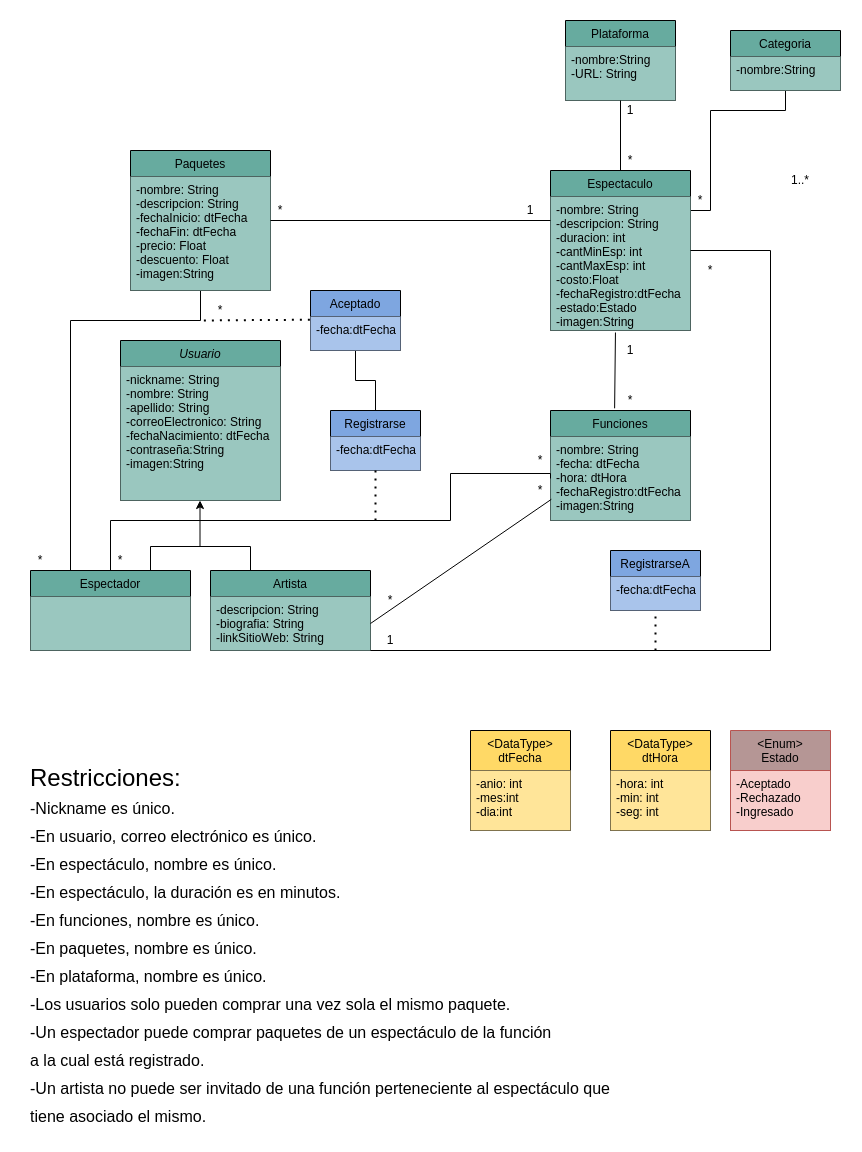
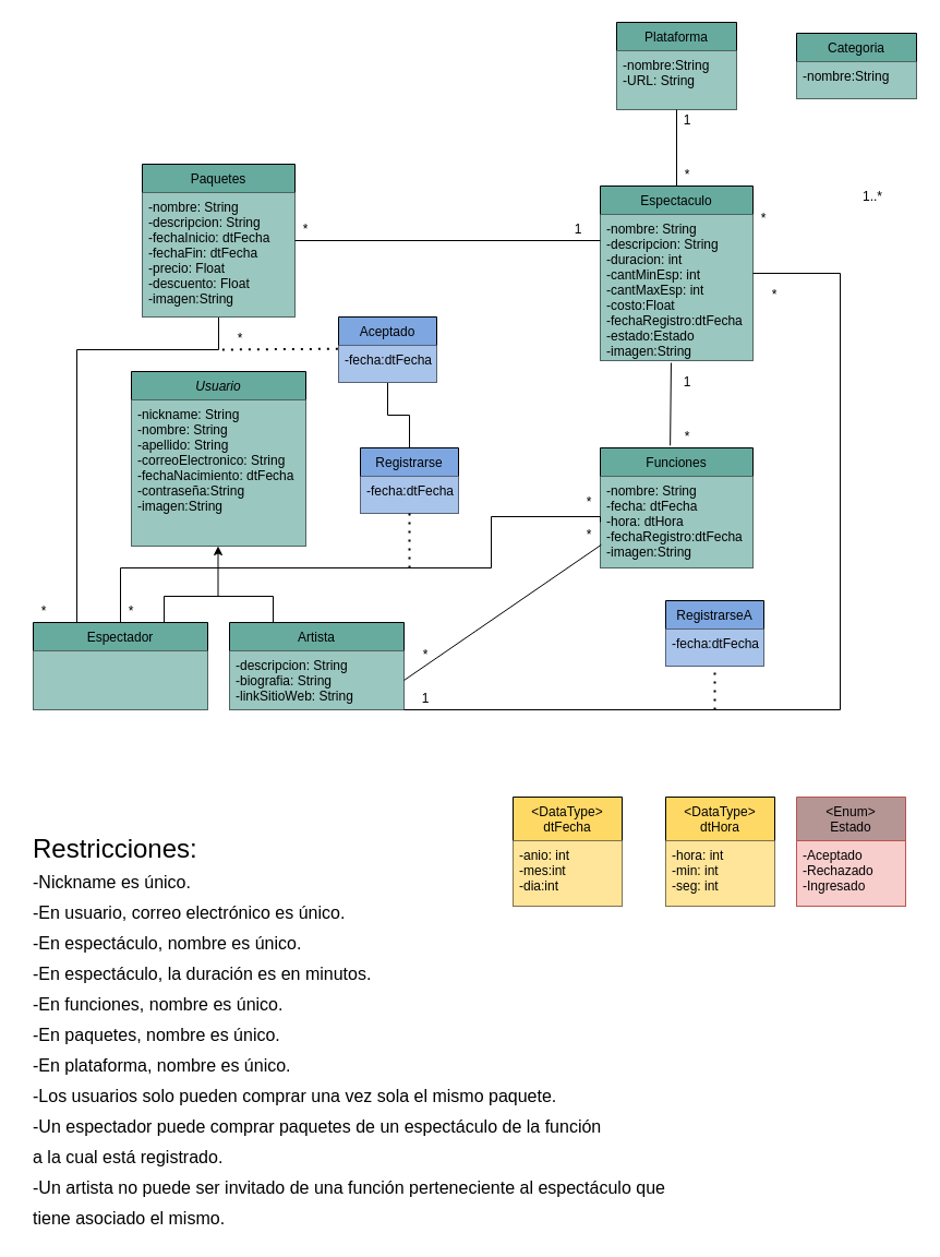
  <mxCell id="0" />
  <mxCell id="1" parent="0" />
  <mxCell id="2" value="Usuario" style="swimlane;fontStyle=2;align=center;verticalAlign=top;childLayout=stackLayout;horizontal=1;startSize=26;horizontalStack=0;resizeParent=1;resizeLast=0;collapsible=1;marginBottom=0;rounded=0;shadow=0;strokeWidth=1;fillColor=#67AB9F;" parent="1" vertex="1"><mxGeometry x="120" y="340" width="160" height="160" as="geometry"><mxRectangle x="230" y="140" width="160" height="26" as="alternateBounds" /></mxGeometry></mxCell>
  <mxCell id="3" value="-nickname: String  &#10;-nombre: String&#10;-apellido: String&#10;-correoElectronico: String &#10;-fechaNacimiento: dtFecha&#10;-contraseña:String&#10;-imagen:String" style="text;align=left;verticalAlign=top;spacingLeft=4;spacingRight=4;overflow=hidden;rotatable=0;points=[[0,0.5],[1,0.5]];portConstraint=eastwest;fillColor=#9AC7BF;" parent="2" vertex="1"><mxGeometry y="26" width="160" height="134" as="geometry" /></mxCell>
  <mxCell id="4" value="Artista" style="swimlane;fontStyle=0;align=center;verticalAlign=top;childLayout=stackLayout;horizontal=1;startSize=26;horizontalStack=0;resizeParent=1;resizeLast=0;collapsible=1;marginBottom=0;rounded=0;shadow=0;strokeWidth=1;fillColor=#67AB9F;" parent="1" vertex="1"><mxGeometry x="210" y="570" width="160" height="80" as="geometry"><mxRectangle x="340" y="380" width="170" height="26" as="alternateBounds" /></mxGeometry></mxCell>
  <mxCell id="5" value="" style="endArrow=none;html=1;exitX=0.25;exitY=0;exitDx=0;exitDy=0;" parent="4" source="4" edge="1"><mxGeometry width="50" height="50" relative="1" as="geometry"><mxPoint x="-10" y="26" as="sourcePoint" /><mxPoint x="40" y="-24" as="targetPoint" /></mxGeometry></mxCell>
  <mxCell id="6" value="-descripcion: String &#10;-biografia: String&#10;-linkSitioWeb: String" style="text;align=left;verticalAlign=top;spacingLeft=4;spacingRight=4;overflow=hidden;rotatable=0;points=[[0,0.5],[1,0.5]];portConstraint=eastwest;fillColor=#9AC7BF;" parent="4" vertex="1"><mxGeometry y="26" width="160" height="54" as="geometry" /></mxCell>
- <mxCell id="7" style="edgeStyle=orthogonalEdgeStyle;rounded=0;orthogonalLoop=1;jettySize=auto;html=1;exitX=1;exitY=0.25;exitDx=0;exitDy=0;endArrow=none;endFill=0;" parent="1" source="8" target="62" edge="1"><mxGeometry relative="1" as="geometry"><Array as="points"><mxPoint x="710" y="210" /><mxPoint x="710" y="110" /><mxPoint x="785" y="110" /></Array></mxGeometry></mxCell>
  <mxCell id="8" value="Espectaculo" style="swimlane;fontStyle=0;childLayout=stackLayout;horizontal=1;startSize=26;fillColor=#67AB9F;horizontalStack=0;resizeParent=1;resizeParentMax=0;resizeLast=0;collapsible=1;marginBottom=0;" parent="1" vertex="1"><mxGeometry x="550" y="170" width="140" height="160" as="geometry" /></mxCell>
  <mxCell id="9" value="-nombre: String&#10;-descripcion: String&#10;-duracion: int&#10;-cantMinEsp: int&#10;-cantMaxEsp: int&#10;-costo:Float&#10;-fechaRegistro:dtFecha&#10;-estado:Estado&#10;-imagen:String&#10;" style="text;strokeColor=none;fillColor=#9AC7BF;align=left;verticalAlign=top;spacingLeft=4;spacingRight=4;overflow=hidden;rotatable=0;points=[[0,0.5],[1,0.5]];portConstraint=eastwest;" parent="8" vertex="1"><mxGeometry y="26" width="140" height="134" as="geometry" /></mxCell>
  <mxCell id="10" value="Funciones" style="swimlane;fontStyle=0;childLayout=stackLayout;horizontal=1;startSize=26;fillColor=#67AB9F;horizontalStack=0;resizeParent=1;resizeParentMax=0;resizeLast=0;collapsible=1;marginBottom=0;" parent="1" vertex="1"><mxGeometry x="550" y="410" width="140" height="110" as="geometry" /></mxCell>
  <mxCell id="11" value="-nombre: String&#10;-fecha: dtFecha&#10;-hora: dtHora&#10;-fechaRegistro:dtFecha&#10;-imagen:String &#10;" style="text;strokeColor=none;fillColor=#9AC7BF;align=left;verticalAlign=top;spacingLeft=4;spacingRight=4;overflow=hidden;rotatable=0;points=[[0,0.5],[1,0.5]];portConstraint=eastwest;" parent="10" vertex="1"><mxGeometry y="26" width="140" height="84" as="geometry" /></mxCell>
  <mxCell id="12" style="edgeStyle=orthogonalEdgeStyle;rounded=0;orthogonalLoop=1;jettySize=auto;html=1;exitX=0.5;exitY=1;exitDx=0;exitDy=0;entryX=0.25;entryY=0;entryDx=0;entryDy=0;endArrow=none;endFill=0;" parent="1" source="13" target="19" edge="1"><mxGeometry relative="1" as="geometry"><Array as="points"><mxPoint x="200" y="320" /><mxPoint x="70" y="320" /></Array></mxGeometry></mxCell>
  <mxCell id="13" value="Paquetes" style="swimlane;fontStyle=0;childLayout=stackLayout;horizontal=1;startSize=26;fillColor=#67AB9F;horizontalStack=0;resizeParent=1;resizeParentMax=0;resizeLast=0;collapsible=1;marginBottom=0;" parent="1" vertex="1"><mxGeometry x="130" y="150" width="140" height="140" as="geometry" /></mxCell>
  <mxCell id="14" value="-nombre: String&#10;-descripcion: String&#10;-fechaInicio: dtFecha&#10;-fechaFin: dtFecha&#10;-precio: Float&#10;-descuento: Float &#10;-imagen:String&#10;" style="text;strokeColor=none;fillColor=#9AC7BF;align=left;verticalAlign=top;spacingLeft=4;spacingRight=4;overflow=hidden;rotatable=0;points=[[0,0.5],[1,0.5]];portConstraint=eastwest;" parent="13" vertex="1"><mxGeometry y="26" width="140" height="114" as="geometry" /></mxCell>
  <mxCell id="15" value="" style="endArrow=classic;html=1;" parent="1" edge="1"><mxGeometry width="50" height="50" relative="1" as="geometry"><mxPoint x="199.5" y="546" as="sourcePoint" /><mxPoint x="199.5" y="500" as="targetPoint" /></mxGeometry></mxCell>
  <mxCell id="16" value="" style="endArrow=none;html=1;" parent="1" edge="1"><mxGeometry width="50" height="50" relative="1" as="geometry"><mxPoint x="150" y="546" as="sourcePoint" /><mxPoint x="250" y="546" as="targetPoint" /><Array as="points" /></mxGeometry></mxCell>
  <mxCell id="17" value="" style="endArrow=none;html=1;" parent="1" edge="1"><mxGeometry width="50" height="50" relative="1" as="geometry"><mxPoint x="150" y="576" as="sourcePoint" /><mxPoint x="150" y="546" as="targetPoint" /></mxGeometry></mxCell>
  <mxCell id="18" style="edgeStyle=orthogonalEdgeStyle;rounded=0;orthogonalLoop=1;jettySize=auto;html=1;exitX=0.5;exitY=0;exitDx=0;exitDy=0;entryX=0;entryY=0.5;entryDx=0;entryDy=0;endArrow=none;endFill=0;" parent="1" source="19" target="11" edge="1"><mxGeometry relative="1" as="geometry"><Array as="points"><mxPoint x="110" y="520" /><mxPoint x="450" y="520" /><mxPoint x="450" y="473" /></Array></mxGeometry></mxCell>
  <mxCell id="19" value="Espectador" style="swimlane;fontStyle=0;align=center;verticalAlign=top;childLayout=stackLayout;horizontal=1;startSize=26;horizontalStack=0;resizeParent=1;resizeLast=0;collapsible=1;marginBottom=0;rounded=0;shadow=0;strokeWidth=1;fillColor=#67AB9F;" parent="1" vertex="1"><mxGeometry y="570" width="160" height="80" as="geometry" x="30"><mxRectangle x="340" y="380" width="170" height="26" as="alternateBounds" /></mxGeometry></mxCell>
  <mxCell id="20" value="" style="text;align=left;verticalAlign=top;spacingLeft=4;spacingRight=4;overflow=hidden;rotatable=0;points=[[0,0.5],[1,0.5]];portConstraint=eastwest;fillColor=#9AC7BF;" parent="19" vertex="1"><mxGeometry y="26" width="160" height="54" as="geometry" /></mxCell>
  <mxCell id="21" value="&lt;h1&gt;&lt;pre style=&quot;text-align: justify ; margin-bottom: 0cm ; line-height: normal&quot;&gt;&lt;span style=&quot;font-weight: normal&quot;&gt;&lt;font style=&quot;font-size: 24px&quot;&gt;&lt;span style=&quot;font-family: &amp;#34;helvetica&amp;#34; , sans-serif&quot;&gt;Restricciones:&amp;nbsp;&lt;br&gt;&lt;/span&gt;&lt;/font&gt;&lt;span style=&quot;font-family: &amp;#34;helvetica&amp;#34; , sans-serif ; font-size: 12pt&quot;&gt;-Nickname es único.&lt;br&gt;&lt;/span&gt;&lt;span style=&quot;font-family: &amp;#34;helvetica&amp;#34; , sans-serif ; font-size: 12pt&quot;&gt;-En usuario, correo electrónico es único.&lt;br&gt;&lt;/span&gt;&lt;span style=&quot;font-family: &amp;#34;helvetica&amp;#34; , sans-serif ; font-size: 12pt&quot;&gt;-En espectáculo, nombre es único.&lt;br&gt;&lt;/span&gt;&lt;span style=&quot;font-size: 12pt ; font-family: &amp;#34;helvetica&amp;#34; , sans-serif&quot;&gt;-En espectáculo, la duración es en minutos.&lt;br&gt;&lt;/span&gt;&lt;span style=&quot;font-size: 12pt ; font-family: &amp;#34;helvetica&amp;#34; , sans-serif&quot;&gt;-En funciones, nombre es único.&lt;br&gt;&lt;/span&gt;&lt;span style=&quot;font-size: 12pt ; font-family: &amp;#34;helvetica&amp;#34; , sans-serif&quot;&gt;-En paquetes, nombre es único.&lt;br/&gt;-En plataforma, nombre es único.&lt;br&gt;&lt;/span&gt;&lt;span style=&quot;font-size: 12pt ; font-family: &amp;#34;helvetica&amp;#34; , sans-serif&quot;&gt;-Los usuarios solo pueden comprar una vez sola el mismo paquete.&lt;br&gt;-Un espectador puede comprar paquetes de un espectáculo de la función&lt;br&gt;a la cual está registrado.&lt;br&gt;-Un artista no puede ser invitado de una función perteneciente al espectáculo que&lt;br&gt;tiene asociado el mismo. &lt;/span&gt;&lt;/span&gt;&lt;/pre&gt;&lt;/h1&gt;&lt;p class=&quot;MsoNormal&quot; style=&quot;margin-bottom: 0cm ; line-height: normal&quot;&gt;&lt;span style=&quot;font-size: 9pt ; font-family: &amp;#34;helvetica&amp;#34; , sans-serif&quot;&gt;&lt;/span&gt;&lt;/p&gt;&lt;p class=&quot;MsoNormal&quot; style=&quot;text-align: justify ; margin-bottom: 0cm ; line-height: normal&quot;&gt;&lt;span style=&quot;font-size: 9pt ; font-family: &amp;#34;helvetica&amp;#34; , sans-serif&quot;&gt;&lt;/span&gt;&lt;/p&gt;&lt;p class=&quot;MsoNormal&quot; style=&quot;text-align: justify ; margin-bottom: 0cm ; line-height: normal&quot;&gt;&lt;span style=&quot;font-size: 9pt ; font-family: &amp;#34;helvetica&amp;#34; , sans-serif&quot;&gt;&lt;/span&gt;&lt;/p&gt;&lt;p class=&quot;MsoNormal&quot; style=&quot;text-align: justify ; margin-bottom: 0cm ; line-height: normal&quot;&gt;&lt;span style=&quot;font-size: 9pt ; font-family: &amp;#34;helvetica&amp;#34; , sans-serif&quot;&gt;&lt;/span&gt;&lt;/p&gt;" style="text;html=1;strokeColor=none;fillColor=none;spacing=5;spacingTop=-20;whiteSpace=wrap;overflow=hidden;rounded=0;" parent="1" vertex="1"><mxGeometry x="25" y="750" width="625" height="380" as="geometry" /></mxCell>
  <mxCell id="22" value="&lt;DataType&gt;&#10;dtFecha" style="swimlane;fontStyle=0;align=center;verticalAlign=top;childLayout=stackLayout;horizontal=1;startSize=40;horizontalStack=0;resizeParent=1;resizeLast=0;collapsible=1;marginBottom=0;rounded=0;shadow=0;strokeWidth=1;fillColor=#FFD966;" parent="1" vertex="1"><mxGeometry x="470" y="730" width="100" height="100" as="geometry"><mxRectangle x="340" y="380" width="170" height="26" as="alternateBounds" /></mxGeometry></mxCell>
  <mxCell id="23" value="-anio: int&#10;-mes:int&#10;-dia:int" style="text;align=left;verticalAlign=top;spacingLeft=4;spacingRight=4;overflow=hidden;rotatable=0;points=[[0,0.5],[1,0.5]];portConstraint=eastwest;fillColor=#FFE599;" parent="22" vertex="1"><mxGeometry y="40" width="100" height="60" as="geometry" /></mxCell>
  <mxCell id="24" value="&lt;DataType&gt;&#10;dtHora" style="swimlane;fontStyle=0;align=center;verticalAlign=top;childLayout=stackLayout;horizontal=1;startSize=40;horizontalStack=0;resizeParent=1;resizeLast=0;collapsible=1;marginBottom=0;rounded=0;shadow=0;strokeWidth=1;fillColor=#FFD966;" parent="1" vertex="1"><mxGeometry x="610" y="730" width="100" height="100" as="geometry"><mxRectangle x="340" y="380" width="170" height="26" as="alternateBounds" /></mxGeometry></mxCell>
  <mxCell id="25" value="-hora: int&#10;-min: int&#10;-seg: int " style="text;align=left;verticalAlign=top;spacingLeft=4;spacingRight=4;overflow=hidden;rotatable=0;points=[[0,0.5],[1,0.5]];portConstraint=eastwest;fillColor=#FFE599;" parent="24" vertex="1"><mxGeometry y="40" width="100" height="60" as="geometry" /></mxCell>
  <mxCell id="26" value="*" style="text;html=1;strokeColor=none;fillColor=none;align=center;verticalAlign=middle;whiteSpace=wrap;rounded=0;" parent="1" vertex="1"><mxGeometry x="200" y="300" width="40" height="20" as="geometry" /></mxCell>
  <mxCell id="27" value="*" style="text;html=1;strokeColor=none;fillColor=none;align=center;verticalAlign=middle;whiteSpace=wrap;rounded=0;" parent="1" vertex="1"><mxGeometry x="20" y="550" width="40" height="20" as="geometry" /></mxCell>
  <mxCell id="28" style="edgeStyle=orthogonalEdgeStyle;rounded=0;orthogonalLoop=1;jettySize=auto;html=1;exitX=0.5;exitY=1;exitDx=0;exitDy=0;entryX=0.5;entryY=0;entryDx=0;entryDy=0;endArrow=none;endFill=0;" parent="1" source="29" target="38" edge="1"><mxGeometry relative="1" as="geometry" /></mxCell>
  <mxCell id="29" value="Aceptado" style="swimlane;fontStyle=0;align=center;verticalAlign=top;childLayout=stackLayout;horizontal=1;startSize=26;horizontalStack=0;resizeParent=1;resizeLast=0;collapsible=1;marginBottom=0;rounded=0;shadow=0;strokeWidth=1;fillColor=#7EA6E0;" parent="1" vertex="1"><mxGeometry x="310" y="290" width="90" height="60" as="geometry"><mxRectangle x="340" y="380" width="170" height="26" as="alternateBounds" /></mxGeometry></mxCell>
  <mxCell id="30" value="-fecha:dtFecha" style="text;align=left;verticalAlign=top;spacingLeft=4;spacingRight=4;overflow=hidden;rotatable=0;points=[[0,0.5],[1,0.5]];portConstraint=eastwest;fillColor=#A9C4EB;" parent="29" vertex="1"><mxGeometry y="26" width="90" height="34" as="geometry" /></mxCell>
  <mxCell id="31" value="" style="endArrow=none;dashed=1;html=1;dashPattern=1 3;strokeWidth=2;exitX=-0.007;exitY=0.094;exitDx=0;exitDy=0;exitPerimeter=0;entryX=0;entryY=1;entryDx=0;entryDy=0;" parent="1" source="30" target="26" edge="1"><mxGeometry width="50" height="50" relative="1" as="geometry"><mxPoint x="120" y="410" as="sourcePoint" /><mxPoint x="200" y="330" as="targetPoint" /></mxGeometry></mxCell>
  <mxCell id="32" value="" style="endArrow=none;html=1;exitX=0.25;exitY=1;exitDx=0;exitDy=0;" parent="1" source="33" edge="1"><mxGeometry width="50" height="50" relative="1" as="geometry"><mxPoint x="430" y="410" as="sourcePoint" /><mxPoint x="550" y="220" as="targetPoint" /></mxGeometry></mxCell>
  <mxCell id="33" value="*" style="text;html=1;strokeColor=none;fillColor=none;align=center;verticalAlign=middle;whiteSpace=wrap;rounded=0;" parent="1" vertex="1"><mxGeometry x="260" y="200" width="40" height="20" as="geometry" /></mxCell>
  <mxCell id="34" value="1" style="text;html=1;strokeColor=none;fillColor=none;align=center;verticalAlign=middle;whiteSpace=wrap;rounded=0;" parent="1" vertex="1"><mxGeometry x="510" y="200" width="40" height="20" as="geometry" /></mxCell>
  <mxCell id="35" value="" style="endArrow=none;html=1;entryX=0.464;entryY=1.015;entryDx=0;entryDy=0;entryPerimeter=0;exitX=0.458;exitY=-0.02;exitDx=0;exitDy=0;exitPerimeter=0;" parent="1" source="10" target="9" edge="1"><mxGeometry width="50" height="50" relative="1" as="geometry"><mxPoint x="430" y="410" as="sourcePoint" /><mxPoint x="480" y="360" as="targetPoint" /></mxGeometry></mxCell>
  <mxCell id="36" value="*" style="text;html=1;strokeColor=none;fillColor=none;align=center;verticalAlign=middle;whiteSpace=wrap;rounded=0;" parent="1" vertex="1"><mxGeometry x="610" y="390" width="40" height="20" as="geometry" /></mxCell>
  <mxCell id="37" value="1" style="text;html=1;strokeColor=none;fillColor=none;align=center;verticalAlign=middle;whiteSpace=wrap;rounded=0;" parent="1" vertex="1"><mxGeometry x="610" y="340" width="40" height="20" as="geometry" /></mxCell>
  <mxCell id="38" value="Registrarse" style="swimlane;fontStyle=0;align=center;verticalAlign=top;childLayout=stackLayout;horizontal=1;startSize=26;horizontalStack=0;resizeParent=1;resizeLast=0;collapsible=1;marginBottom=0;rounded=0;shadow=0;strokeWidth=1;fillColor=#7EA6E0;" parent="1" vertex="1"><mxGeometry x="330" y="410" width="90" height="60" as="geometry"><mxRectangle x="340" y="380" width="170" height="26" as="alternateBounds" /></mxGeometry></mxCell>
  <mxCell id="39" value="-fecha:dtFecha" style="text;align=left;verticalAlign=top;spacingLeft=4;spacingRight=4;overflow=hidden;rotatable=0;points=[[0,0.5],[1,0.5]];portConstraint=eastwest;fillColor=#A9C4EB;" parent="38" vertex="1"><mxGeometry y="26" width="90" height="34" as="geometry" /></mxCell>
  <mxCell id="40" value="" style="endArrow=none;dashed=1;html=1;dashPattern=1 3;strokeWidth=2;entryX=0.5;entryY=1;entryDx=0;entryDy=0;entryPerimeter=0;" parent="1" target="39" edge="1"><mxGeometry width="50" height="50" relative="1" as="geometry"><mxPoint x="375" y="520" as="sourcePoint" /><mxPoint x="435" y="416" as="targetPoint" /></mxGeometry></mxCell>
  <mxCell id="41" value="" style="endArrow=none;html=1;entryX=0.006;entryY=0.748;entryDx=0;entryDy=0;entryPerimeter=0;exitX=1;exitY=0.5;exitDx=0;exitDy=0;" parent="1" source="6" target="11" edge="1"><mxGeometry width="50" height="50" relative="1" as="geometry"><mxPoint x="400" y="410" as="sourcePoint" /><mxPoint x="450" y="360" as="targetPoint" /></mxGeometry></mxCell>
  <mxCell id="42" value="RegistrarseA" style="swimlane;fontStyle=0;align=center;verticalAlign=top;childLayout=stackLayout;horizontal=1;startSize=26;horizontalStack=0;resizeParent=1;resizeLast=0;collapsible=1;marginBottom=0;rounded=0;shadow=0;strokeWidth=1;fillColor=#7EA6E0;" parent="1" vertex="1"><mxGeometry x="610" y="550" width="90" height="60" as="geometry"><mxRectangle x="340" y="380" width="170" height="26" as="alternateBounds" /></mxGeometry></mxCell>
  <mxCell id="43" value="-fecha:dtFecha" style="text;align=left;verticalAlign=top;spacingLeft=4;spacingRight=4;overflow=hidden;rotatable=0;points=[[0,0.5],[1,0.5]];portConstraint=eastwest;fillColor=#A9C4EB;" parent="42" vertex="1"><mxGeometry y="26" width="90" height="34" as="geometry" /></mxCell>
  <mxCell id="44" value="" style="endArrow=none;html=1;" parent="1" edge="1"><mxGeometry width="50" height="50" relative="1" as="geometry"><mxPoint x="770" y="650" as="sourcePoint" /><mxPoint x="770" y="250" as="targetPoint" /></mxGeometry></mxCell>
  <mxCell id="45" value="" style="endArrow=none;html=1;exitX=1;exitY=1;exitDx=0;exitDy=0;" parent="1" source="4" edge="1"><mxGeometry width="50" height="50" relative="1" as="geometry"><mxPoint x="400" y="410" as="sourcePoint" /><mxPoint x="770" y="650" as="targetPoint" /></mxGeometry></mxCell>
  <mxCell id="46" value="" style="endArrow=none;html=1;" parent="1" edge="1"><mxGeometry width="50" height="50" relative="1" as="geometry"><mxPoint x="690" y="250" as="sourcePoint" /><mxPoint x="770" y="250" as="targetPoint" /></mxGeometry></mxCell>
  <mxCell id="47" value="" style="endArrow=none;dashed=1;html=1;dashPattern=1 3;strokeWidth=2;entryX=0.5;entryY=1;entryDx=0;entryDy=0;" parent="1" target="42" edge="1"><mxGeometry width="50" height="50" relative="1" as="geometry"><mxPoint x="655" y="650" as="sourcePoint" /><mxPoint x="520" y="530" as="targetPoint" /></mxGeometry></mxCell>
  <mxCell id="48" value="1" style="text;html=1;strokeColor=none;fillColor=none;align=center;verticalAlign=middle;whiteSpace=wrap;rounded=0;" parent="1" vertex="1"><mxGeometry x="370" y="630" width="40" height="20" as="geometry" /></mxCell>
  <mxCell id="49" value="*" style="text;html=1;strokeColor=none;fillColor=none;align=center;verticalAlign=middle;whiteSpace=wrap;rounded=0;" parent="1" vertex="1"><mxGeometry x="690" y="260" width="40" height="20" as="geometry" /></mxCell>
  <mxCell id="50" value="*" style="text;html=1;strokeColor=none;fillColor=none;align=center;verticalAlign=middle;whiteSpace=wrap;rounded=0;" parent="1" vertex="1"><mxGeometry x="370" y="590" width="40" height="20" as="geometry" /></mxCell>
  <mxCell id="51" value="*" style="text;html=1;strokeColor=none;fillColor=none;align=center;verticalAlign=middle;whiteSpace=wrap;rounded=0;" parent="1" vertex="1"><mxGeometry x="520" y="480" width="40" height="20" as="geometry" /></mxCell>
  <mxCell id="52" value="*" style="text;html=1;strokeColor=none;fillColor=none;align=center;verticalAlign=middle;whiteSpace=wrap;rounded=0;" parent="1" vertex="1"><mxGeometry x="100" y="550" width="40" height="20" as="geometry" /></mxCell>
  <mxCell id="53" value="*" style="text;html=1;strokeColor=none;fillColor=none;align=center;verticalAlign=middle;whiteSpace=wrap;rounded=0;" parent="1" vertex="1"><mxGeometry x="520" y="450" width="40" height="20" as="geometry" /></mxCell>
  <mxCell id="54" value="Plataforma" style="swimlane;fontStyle=0;align=center;verticalAlign=top;childLayout=stackLayout;horizontal=1;startSize=26;horizontalStack=0;resizeParent=1;resizeLast=0;collapsible=1;marginBottom=0;rounded=0;shadow=0;strokeWidth=1;fillColor=#67AB9F;" parent="1" vertex="1"><mxGeometry x="565" y="20" width="110" height="80" as="geometry"><mxRectangle x="340" y="380" width="170" height="26" as="alternateBounds" /></mxGeometry></mxCell>
  <mxCell id="55" value="-nombre:String&#10;-URL: String" style="text;align=left;verticalAlign=top;spacingLeft=4;spacingRight=4;overflow=hidden;rotatable=0;points=[[0,0.5],[1,0.5]];portConstraint=eastwest;fillColor=#9AC7BF;" parent="54" vertex="1"><mxGeometry y="26" width="110" height="54" as="geometry" /></mxCell>
  <mxCell id="56" value="" style="endArrow=none;html=1;entryX=0.5;entryY=1;entryDx=0;entryDy=0;exitX=0.5;exitY=0;exitDx=0;exitDy=0;" parent="1" source="8" target="54" edge="1"><mxGeometry width="50" height="50" relative="1" as="geometry"><mxPoint x="520" y="180" as="sourcePoint" /><mxPoint x="570" y="130" as="targetPoint" /></mxGeometry></mxCell>
  <mxCell id="57" value="1" style="text;html=1;strokeColor=none;fillColor=none;align=center;verticalAlign=middle;whiteSpace=wrap;rounded=0;" parent="1" vertex="1"><mxGeometry x="610" y="100" width="40" height="20" as="geometry" /></mxCell>
  <mxCell id="58" value="*" style="text;html=1;strokeColor=none;fillColor=none;align=center;verticalAlign=middle;whiteSpace=wrap;rounded=0;" parent="1" vertex="1"><mxGeometry x="610" y="150" width="40" height="20" as="geometry" /></mxCell>
  <mxCell id="59" value="&lt;Enum&gt;&#10;Estado" style="swimlane;fontStyle=0;align=center;verticalAlign=top;childLayout=stackLayout;horizontal=1;startSize=40;horizontalStack=0;resizeParent=1;resizeLast=0;collapsible=1;marginBottom=0;rounded=0;shadow=0;strokeWidth=1;strokeColor=#b85450;fillColor=#B59695;" parent="1" vertex="1"><mxGeometry x="730" y="730" width="100" height="100" as="geometry"><mxRectangle x="340" y="380" width="170" height="26" as="alternateBounds" /></mxGeometry></mxCell>
  <mxCell id="60" value="-Aceptado&#10;-Rechazado&#10;-Ingresado" style="text;align=left;verticalAlign=top;spacingLeft=4;spacingRight=4;overflow=hidden;rotatable=0;points=[[0,0.5],[1,0.5]];portConstraint=eastwest;fillColor=#f8cecc;strokeColor=#b85450;" parent="59" vertex="1"><mxGeometry y="40" width="100" height="60" as="geometry" /></mxCell>
  <mxCell id="61" value="Categoria" style="swimlane;fontStyle=0;align=center;verticalAlign=top;childLayout=stackLayout;horizontal=1;startSize=26;horizontalStack=0;resizeParent=1;resizeLast=0;collapsible=1;marginBottom=0;rounded=0;shadow=0;strokeWidth=1;fillColor=#67AB9F;" parent="1" vertex="1"><mxGeometry x="730" y="30" width="110" height="60" as="geometry"><mxRectangle x="340" y="380" width="170" height="26" as="alternateBounds" /></mxGeometry></mxCell>
  <mxCell id="62" value="-nombre:String&#10;" style="text;align=left;verticalAlign=top;spacingLeft=4;spacingRight=4;overflow=hidden;rotatable=0;points=[[0,0.5],[1,0.5]];portConstraint=eastwest;fillColor=#9AC7BF;" parent="61" vertex="1"><mxGeometry y="26" width="110" height="34" as="geometry" /></mxCell>
  <mxCell id="63" value="*" style="text;html=1;strokeColor=none;fillColor=none;align=center;verticalAlign=middle;whiteSpace=wrap;rounded=0;" parent="1" vertex="1"><mxGeometry x="680" y="190" width="40" height="20" as="geometry" /></mxCell>
  <mxCell id="64" value="1..*" style="text;html=1;strokeColor=none;fillColor=none;align=center;verticalAlign=middle;whiteSpace=wrap;rounded=0;" parent="1" vertex="1"><mxGeometry x="780" y="170" width="40" height="20" as="geometry" /></mxCell>
